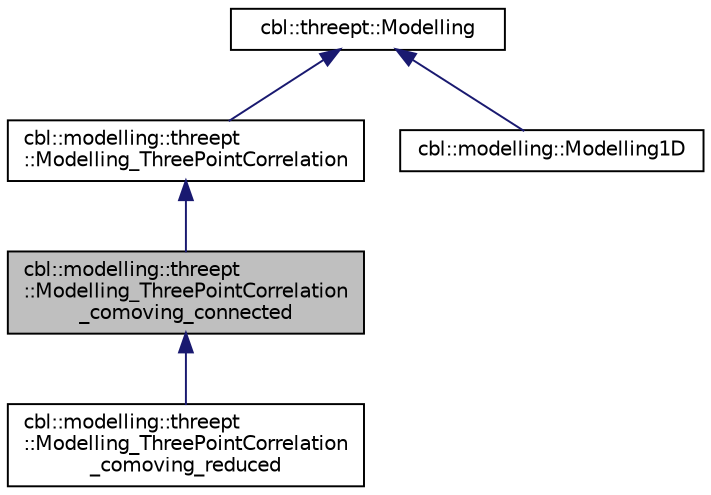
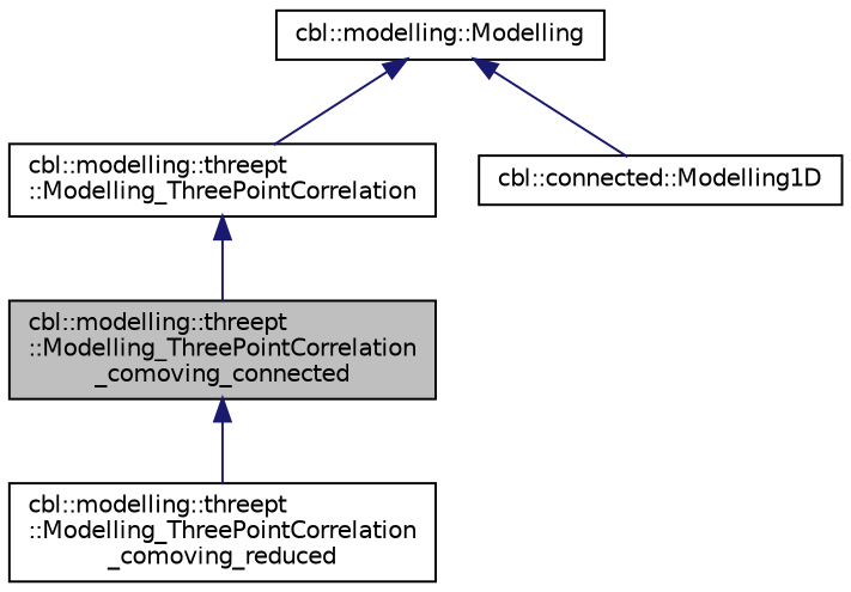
  digraph {
    node [color=black fillcolor=white fontname=Helvetica fontsize=10 shape=record style=filled]
    edge [color=midnightblue dir=back fontname=Helvetica fontsize=10 labelfontname=Helvetica labelfontsize=10 style=solid]
    n1 [fillcolor=grey75 fontcolor=black height=0.2 label="cbl::modelling::threept\l::Modelling_ThreePointCorrelation\l_comoving_connected" width=0.4]
    n2 [height=0.2 label="cbl::modelling::threept\l::Modelling_ThreePointCorrelation\l_comoving_reduced" width=0.4]
    n3 [height=0.2 label="cbl::modelling::threept\l::Modelling_ThreePointCorrelation" width=0.4]
-   n4 [height=0.2 label="cbl::modelling::Modelling1D" width=0.4]
-   n5 [height=0.2 label="cbl::threept::Modelling" width=0.4]
+   n4 [height=0.2 label="cbl::connected::Modelling1D" width=0.4]
+   n5 [height=0.2 label="cbl::modelling::Modelling" width=0.4]
    n1 -> n2
    n3 -> n1
    n5 -> n3
    n5 -> n4
  }
